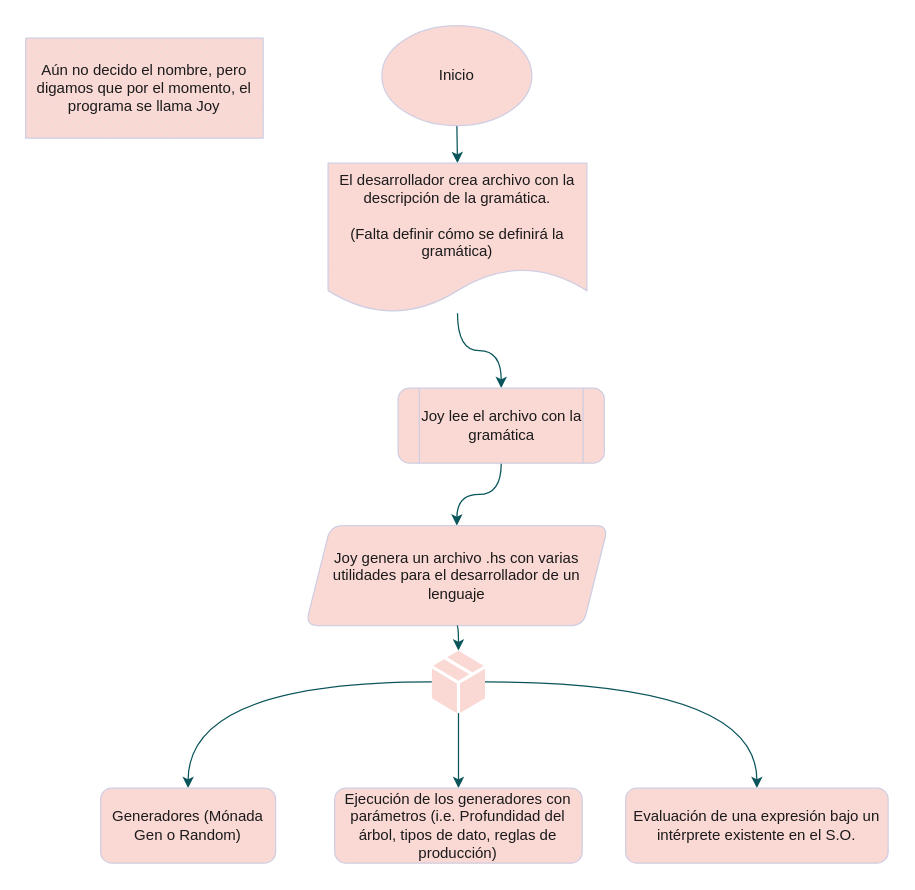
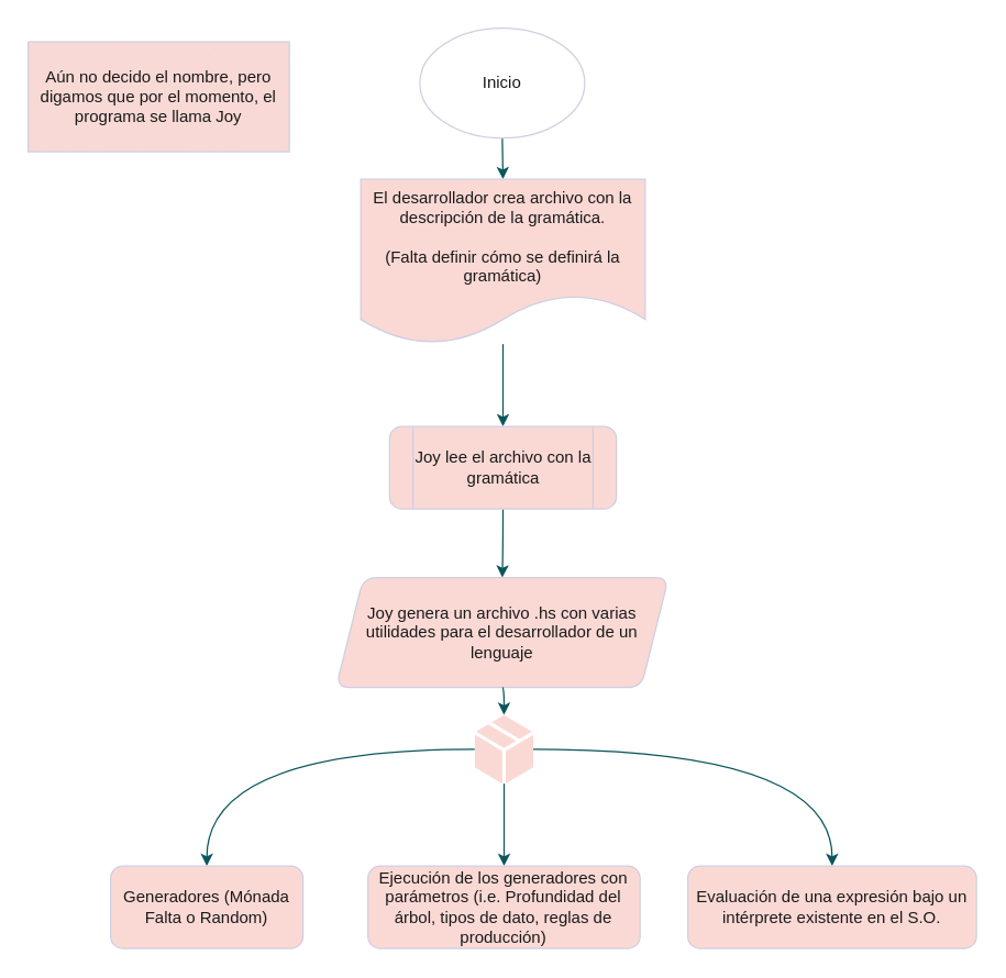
  <mxCell id="0" />
  <mxCell id="1" parent="0" />
  <mxCell id="2" style="edgeStyle=orthogonalEdgeStyle;rounded=1;orthogonalLoop=1;jettySize=auto;html=1;exitX=0.5;exitY=1;exitDx=0;exitDy=0;entryX=0.5;entryY=0;entryDx=0;entryDy=0;curved=1;labelBackgroundColor=none;strokeColor=#09555B;fontColor=default;" edge="1" parent="1" source="3" target="5"><mxGeometry relative="1" as="geometry" /></mxCell>
- <mxCell id="3" value="Inicio" style="ellipse;whiteSpace=wrap;html=1;rounded=1;labelBackgroundColor=none;fillColor=#FAD9D5;strokeColor=#D0CEE2;fontColor=#1A1A1A;" vertex="1" parent="1"><mxGeometry x="305" y="20" width="120" height="80" as="geometry" /></mxCell>
+ <mxCell id="3" value="Inicio" style="ellipse;whiteSpace=wrap;html=1;rounded=1;labelBackgroundColor=none;fillColor=#ffffff;strokeColor=#D0CEE2;fontColor=#1A1A1A;" vertex="1" parent="1"><mxGeometry x="305" y="20" width="120" height="80" as="geometry" /></mxCell>
  <mxCell id="4" style="edgeStyle=orthogonalEdgeStyle;rounded=1;orthogonalLoop=1;jettySize=auto;html=1;entryX=0.5;entryY=0;entryDx=0;entryDy=0;curved=1;labelBackgroundColor=none;strokeColor=#09555B;fontColor=default;" edge="1" parent="1" source="5" target="8"><mxGeometry relative="1" as="geometry" /></mxCell>
  <mxCell id="5" value="El desarrollador crea archivo con la descripción de la gramática.&lt;br&gt;&lt;br&gt;(Falta definir cómo se definirá la gramática)" style="shape=document;whiteSpace=wrap;html=1;boundedLbl=1;rounded=1;labelBackgroundColor=none;fillColor=#FAD9D5;strokeColor=#D0CEE2;fontColor=#1A1A1A;" vertex="1" parent="1"><mxGeometry x="262" y="130" width="207" height="120" as="geometry" /></mxCell>
  <mxCell id="6" value="Aún no decido el nombre, pero digamos que por el momento, el programa se llama Joy" style="verticalLabelPosition=middle;verticalAlign=middle;html=1;shape=mxgraph.basic.patternFillRect;fillStyle=diagGrid;step=5;fillStrokeWidth=0.2;fillStrokeColor=#dddddd;labelPosition=center;align=center;whiteSpace=wrap;rounded=1;labelBackgroundColor=none;fillColor=#FAD9D5;strokeColor=#D0CEE2;fontColor=#1A1A1A;" vertex="1" parent="1"><mxGeometry x="20" y="30" width="190" height="80" as="geometry" /></mxCell>
  <mxCell id="7" style="edgeStyle=orthogonalEdgeStyle;rounded=1;orthogonalLoop=1;jettySize=auto;html=1;entryX=0.5;entryY=0;entryDx=0;entryDy=0;curved=1;labelBackgroundColor=none;strokeColor=#09555B;fontColor=default;" edge="1" parent="1" source="8" target="9"><mxGeometry relative="1" as="geometry" /></mxCell>
- <mxCell id="8" value="Joy lee el archivo con la gramática" style="shape=process;whiteSpace=wrap;html=1;backgroundOutline=1;rounded=1;labelBackgroundColor=none;fillColor=#FAD9D5;strokeColor=#D0CEE2;fontColor=#1A1A1A;" vertex="1" parent="1"><mxGeometry x="318" y="310" width="165" height="60" as="geometry" /></mxCell>
+ <mxCell id="8" value="Joy lee el archivo con la gramática" style="shape=process;whiteSpace=wrap;html=1;backgroundOutline=1;rounded=1;labelBackgroundColor=none;fillColor=#FAD9D5;strokeColor=#D0CEE2;fontColor=#1A1A1A;" vertex="1" parent="1"><mxGeometry x="283" y="310" width="165" height="60" as="geometry" /></mxCell>
  <mxCell id="9" value="Joy genera un archivo .hs con varias utilidades para el desarrollador de un lenguaje" style="shape=parallelogram;perimeter=parallelogramPerimeter;whiteSpace=wrap;html=1;fixedSize=1;rounded=1;labelBackgroundColor=none;fillColor=#FAD9D5;strokeColor=#D0CEE2;fontColor=#1A1A1A;" vertex="1" parent="1"><mxGeometry x="244" y="420" width="242" height="80" as="geometry" /></mxCell>
  <mxCell id="10" style="edgeStyle=orthogonalEdgeStyle;rounded=1;orthogonalLoop=1;jettySize=auto;html=1;curved=1;labelBackgroundColor=none;strokeColor=#09555B;fontColor=default;" edge="1" parent="1" source="13" target="14"><mxGeometry relative="1" as="geometry" /></mxCell>
  <mxCell id="11" style="edgeStyle=orthogonalEdgeStyle;rounded=1;orthogonalLoop=1;jettySize=auto;html=1;curved=1;labelBackgroundColor=none;strokeColor=#09555B;fontColor=default;" edge="1" parent="1" source="13" target="15"><mxGeometry relative="1" as="geometry" /></mxCell>
  <mxCell id="12" style="edgeStyle=orthogonalEdgeStyle;rounded=1;orthogonalLoop=1;jettySize=auto;html=1;curved=1;labelBackgroundColor=none;strokeColor=#09555B;fontColor=default;" edge="1" parent="1" source="13" target="16"><mxGeometry relative="1" as="geometry" /></mxCell>
  <mxCell id="13" value="" style="verticalLabelPosition=bottom;html=1;verticalAlign=top;align=center;strokeColor=none;fillColor=#FAD9D5;shape=mxgraph.azure.cloud_service_package_file;rounded=1;labelBackgroundColor=none;fontColor=#1A1A1A;" vertex="1" parent="1"><mxGeometry x="345" y="520" width="42.5" height="50" as="geometry" /></mxCell>
- <mxCell id="14" value="Generadores (Mónada Gen o Random)" style="rounded=1;whiteSpace=wrap;html=1;labelBackgroundColor=none;fillColor=#FAD9D5;strokeColor=#D0CEE2;fontColor=#1A1A1A;" vertex="1" parent="1"><mxGeometry x="80" y="630" width="140" height="60" as="geometry" /></mxCell>
+ <mxCell id="14" value="Generadores (Mónada Falta o Random)" style="rounded=1;whiteSpace=wrap;html=1;labelBackgroundColor=none;fillColor=#FAD9D5;strokeColor=#D0CEE2;fontColor=#1A1A1A;" vertex="1" parent="1"><mxGeometry x="80" y="630" width="140" height="60" as="geometry" /></mxCell>
  <mxCell id="15" value="Ejecución de los generadores con parámetros (i.e. Profundidad del árbol, tipos de dato, reglas de producción)" style="rounded=1;whiteSpace=wrap;html=1;labelBackgroundColor=none;fillColor=#FAD9D5;strokeColor=#D0CEE2;fontColor=#1A1A1A;" vertex="1" parent="1"><mxGeometry x="267.25" y="630" width="198" height="60" as="geometry" /></mxCell>
  <mxCell id="16" value="Evaluación de una expresión bajo un intérprete existente en el S.O." style="rounded=1;whiteSpace=wrap;html=1;labelBackgroundColor=none;fillColor=#FAD9D5;strokeColor=#D0CEE2;fontColor=#1A1A1A;" vertex="1" parent="1"><mxGeometry x="500" y="630" width="210" height="60" as="geometry" /></mxCell>
  <mxCell id="17" style="edgeStyle=orthogonalEdgeStyle;rounded=1;orthogonalLoop=1;jettySize=auto;html=1;exitX=0.5;exitY=1;exitDx=0;exitDy=0;entryX=0.5;entryY=0;entryDx=0;entryDy=0;entryPerimeter=0;curved=1;labelBackgroundColor=none;strokeColor=#09555B;fontColor=default;" edge="1" parent="1" source="9" target="13"><mxGeometry relative="1" as="geometry" /></mxCell>
